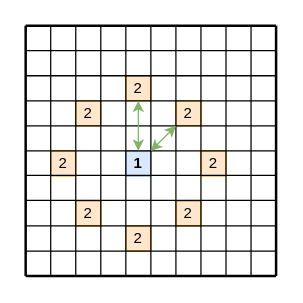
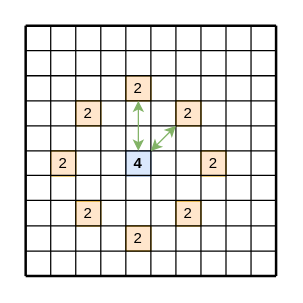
  <mxCell id="0" />
  <mxCell id="1" parent="0" />
  <mxCell id="2" value="2" style="text;html=1;strokeColor=#d79b00;fillColor=#ffe6cc;align=center;verticalAlign=middle;whiteSpace=wrap;rounded=0;" vertex="1" parent="1"><mxGeometry x="100" y="60" width="20" height="20" as="geometry" /></mxCell>
  <mxCell id="3" value="2" style="text;html=1;strokeColor=#d79b00;fillColor=#ffe6cc;align=center;verticalAlign=middle;whiteSpace=wrap;rounded=0;" vertex="1" parent="1"><mxGeometry x="60" y="80" width="20" height="20" as="geometry" /></mxCell>
  <mxCell id="4" value="2" style="text;html=1;strokeColor=#d79b00;fillColor=#ffe6cc;align=center;verticalAlign=middle;whiteSpace=wrap;rounded=0;" vertex="1" parent="1"><mxGeometry x="40" y="120" width="20" height="20" as="geometry" /></mxCell>
  <mxCell id="5" value="2" style="text;html=1;strokeColor=#d79b00;fillColor=#ffe6cc;align=center;verticalAlign=middle;whiteSpace=wrap;rounded=0;" vertex="1" parent="1"><mxGeometry x="160" y="120" width="20" height="20" as="geometry" /></mxCell>
  <mxCell id="6" value="2" style="text;html=1;strokeColor=#d79b00;fillColor=#ffe6cc;align=center;verticalAlign=middle;whiteSpace=wrap;rounded=0;" vertex="1" parent="1"><mxGeometry x="100" y="180" width="20" height="20" as="geometry" /></mxCell>
  <mxCell id="7" value="2" style="text;html=1;strokeColor=#d79b00;fillColor=#ffe6cc;align=center;verticalAlign=middle;whiteSpace=wrap;rounded=0;" vertex="1" parent="1"><mxGeometry x="140" y="160" width="20" height="20" as="geometry" /></mxCell>
  <mxCell id="8" value="2" style="text;html=1;strokeColor=#d79b00;fillColor=#ffe6cc;align=center;verticalAlign=middle;whiteSpace=wrap;rounded=0;" vertex="1" parent="1"><mxGeometry x="140" y="80" width="20" height="20" as="geometry" /></mxCell>
  <mxCell id="9" value="2" style="text;html=1;strokeColor=#d79b00;fillColor=#ffe6cc;align=center;verticalAlign=middle;whiteSpace=wrap;rounded=0;" vertex="1" parent="1"><mxGeometry x="60" y="160" width="20" height="20" as="geometry" /></mxCell>
- <mxCell id="10" value="1" style="text;html=1;strokeColor=#6c8ebf;fillColor=#dae8fc;align=center;verticalAlign=middle;whiteSpace=wrap;rounded=0;fontStyle=1" parent="1" vertex="1"><mxGeometry x="100" y="120" width="20" height="20" as="geometry" /></mxCell>
+ <mxCell id="10" value="4" style="text;html=1;strokeColor=#6c8ebf;fillColor=#dae8fc;align=center;verticalAlign=middle;whiteSpace=wrap;rounded=0;fontStyle=1" parent="1" vertex="1"><mxGeometry x="100" y="120" width="20" height="20" as="geometry" /></mxCell>
  <mxCell id="11" value="" style="endArrow=none;html=1;strokeWidth=2;" parent="1" edge="1"><mxGeometry width="50" height="50" relative="1" as="geometry"><mxPoint x="20" y="20" as="sourcePoint" /><mxPoint x="220" y="20" as="targetPoint" /></mxGeometry></mxCell>
  <mxCell id="12" value="" style="endArrow=none;html=1;strokeWidth=2;" parent="1" edge="1"><mxGeometry width="50" height="50" relative="1" as="geometry"><mxPoint x="20" y="220" as="sourcePoint" /><mxPoint x="20" y="20" as="targetPoint" /></mxGeometry></mxCell>
  <mxCell id="13" value="" style="endArrow=none;html=1;strokeWidth=2;" parent="1" edge="1"><mxGeometry width="50" height="50" relative="1" as="geometry"><mxPoint x="20" y="220" as="sourcePoint" /><mxPoint x="220" y="220" as="targetPoint" /></mxGeometry></mxCell>
  <mxCell id="14" value="" style="endArrow=none;html=1;strokeWidth=2;" parent="1" edge="1"><mxGeometry width="50" height="50" relative="1" as="geometry"><mxPoint x="220" y="220" as="sourcePoint" /><mxPoint x="220" y="20" as="targetPoint" /></mxGeometry></mxCell>
  <mxCell id="15" value="" style="endArrow=none;html=1;" parent="1" edge="1"><mxGeometry width="50" height="50" relative="1" as="geometry"><mxPoint x="40" y="220" as="sourcePoint" /><mxPoint x="40" y="20" as="targetPoint" /></mxGeometry></mxCell>
  <mxCell id="16" value="" style="endArrow=none;html=1;" parent="1" edge="1"><mxGeometry width="50" height="50" relative="1" as="geometry"><mxPoint x="60" y="220" as="sourcePoint" /><mxPoint x="60" y="20" as="targetPoint" /></mxGeometry></mxCell>
  <mxCell id="17" value="" style="endArrow=none;html=1;" parent="1" edge="1"><mxGeometry width="50" height="50" relative="1" as="geometry"><mxPoint x="80" y="220" as="sourcePoint" /><mxPoint x="80" y="20" as="targetPoint" /></mxGeometry></mxCell>
  <mxCell id="18" value="" style="endArrow=none;html=1;" parent="1" edge="1"><mxGeometry width="50" height="50" relative="1" as="geometry"><mxPoint x="140" y="220" as="sourcePoint" /><mxPoint x="140" y="20" as="targetPoint" /></mxGeometry></mxCell>
  <mxCell id="19" value="" style="endArrow=none;html=1;" parent="1" edge="1"><mxGeometry width="50" height="50" relative="1" as="geometry"><mxPoint x="120" y="220" as="sourcePoint" /><mxPoint x="120" y="20" as="targetPoint" /></mxGeometry></mxCell>
  <mxCell id="20" value="" style="endArrow=none;html=1;" parent="1" edge="1"><mxGeometry width="50" height="50" relative="1" as="geometry"><mxPoint x="100" y="220" as="sourcePoint" /><mxPoint x="100" y="20" as="targetPoint" /></mxGeometry></mxCell>
  <mxCell id="21" value="" style="endArrow=none;html=1;" parent="1" edge="1"><mxGeometry width="50" height="50" relative="1" as="geometry"><mxPoint x="160" y="220" as="sourcePoint" /><mxPoint x="160" y="20" as="targetPoint" /></mxGeometry></mxCell>
  <mxCell id="22" value="" style="endArrow=none;html=1;" parent="1" edge="1"><mxGeometry width="50" height="50" relative="1" as="geometry"><mxPoint x="180" y="220" as="sourcePoint" /><mxPoint x="180" y="20" as="targetPoint" /></mxGeometry></mxCell>
  <mxCell id="23" value="" style="endArrow=none;html=1;" parent="1" edge="1"><mxGeometry width="50" height="50" relative="1" as="geometry"><mxPoint x="200" y="220" as="sourcePoint" /><mxPoint x="200" y="20" as="targetPoint" /></mxGeometry></mxCell>
  <mxCell id="24" value="" style="endArrow=none;html=1;" parent="1" edge="1"><mxGeometry width="50" height="50" relative="1" as="geometry"><mxPoint x="20" y="200" as="sourcePoint" /><mxPoint x="220" y="200" as="targetPoint" /></mxGeometry></mxCell>
  <mxCell id="25" value="" style="endArrow=none;html=1;" parent="1" edge="1"><mxGeometry width="50" height="50" relative="1" as="geometry"><mxPoint x="20" y="120" as="sourcePoint" /><mxPoint x="220" y="120" as="targetPoint" /></mxGeometry></mxCell>
  <mxCell id="26" value="" style="endArrow=none;html=1;" parent="1" edge="1"><mxGeometry width="50" height="50" relative="1" as="geometry"><mxPoint x="20" y="139.52" as="sourcePoint" /><mxPoint x="220" y="139.52" as="targetPoint" /></mxGeometry></mxCell>
  <mxCell id="27" value="" style="endArrow=none;html=1;" parent="1" edge="1"><mxGeometry width="50" height="50" relative="1" as="geometry"><mxPoint x="20" y="159.52" as="sourcePoint" /><mxPoint x="220" y="159.52" as="targetPoint" /></mxGeometry></mxCell>
  <mxCell id="28" value="" style="endArrow=none;html=1;" parent="1" edge="1"><mxGeometry width="50" height="50" relative="1" as="geometry"><mxPoint x="20" y="180" as="sourcePoint" /><mxPoint x="220" y="180" as="targetPoint" /></mxGeometry></mxCell>
  <mxCell id="29" value="" style="endArrow=none;html=1;" parent="1" edge="1"><mxGeometry width="50" height="50" relative="1" as="geometry"><mxPoint x="20" y="60" as="sourcePoint" /><mxPoint x="220" y="60" as="targetPoint" /></mxGeometry></mxCell>
  <mxCell id="30" value="" style="endArrow=none;html=1;" parent="1" edge="1"><mxGeometry width="50" height="50" relative="1" as="geometry"><mxPoint x="20" y="80" as="sourcePoint" /><mxPoint x="220" y="80" as="targetPoint" /></mxGeometry></mxCell>
  <mxCell id="31" value="" style="endArrow=none;html=1;" parent="1" edge="1"><mxGeometry width="50" height="50" relative="1" as="geometry"><mxPoint x="20" y="100" as="sourcePoint" /><mxPoint x="220" y="100" as="targetPoint" /></mxGeometry></mxCell>
  <mxCell id="32" value="" style="endArrow=none;html=1;" parent="1" edge="1"><mxGeometry width="50" height="50" relative="1" as="geometry"><mxPoint x="20" y="40" as="sourcePoint" /><mxPoint x="220" y="40" as="targetPoint" /></mxGeometry></mxCell>
  <mxCell id="33" value="" style="endArrow=classic;startArrow=classic;html=1;entryX=0.5;entryY=1;entryDx=0;entryDy=0;fillColor=#d5e8d4;strokeColor=#82b366;" edge="1" parent="1" target="2"><mxGeometry width="50" height="50" relative="1" as="geometry"><mxPoint x="110" y="120" as="sourcePoint" /><mxPoint x="10" y="150" as="targetPoint" /></mxGeometry></mxCell>
  <mxCell id="34" value="" style="endArrow=classic;startArrow=classic;html=1;fillColor=#d5e8d4;strokeColor=#82b366;" edge="1" parent="1"><mxGeometry width="50" height="50" relative="1" as="geometry"><mxPoint x="120" y="120" as="sourcePoint" /><mxPoint x="140" y="100" as="targetPoint" /></mxGeometry></mxCell>
